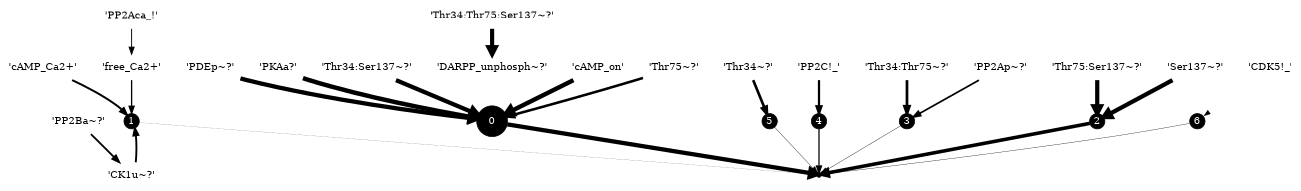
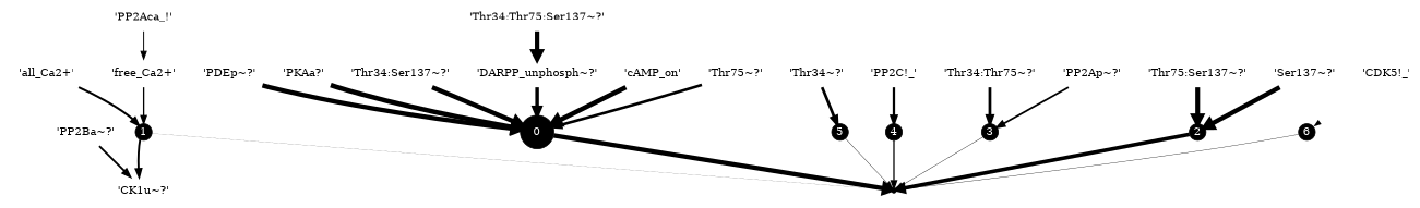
  strict digraph {
    node [fontcolor=black shape=none]
    edge [penwidth=5.98]
    n1 [fillcolor=black fontcolor=white height=0.04 label=3 margin="0,0" shape=circle style=filled]
    n2_0 [height=0.08 shape=point fontcolor=""]
    n3 [label="'Ser137~?'"]
    n4 [fillcolor=black fontcolor=white height=0.11 label=2 margin="0,0" shape=circle style=filled]
    n5 [label="'PP2Aca_!'"]
    n6 [label="'free_Ca2+'"]
    n7 [fillcolor=black fontcolor=white height=0.14 label=1 margin="0,0" shape=circle style=filled]
    n8 [label="'Thr34:Thr75~?'"]
    n9 [fillcolor=black fontcolor=white height=-0.03 label=6 margin="0,0" shape=circle style=filled]
    n10 [label="'PDEp~?'"]
    n11 [fillcolor=black fontcolor=white height=0.60 label=0 margin="0,0" shape=circle style=filled]
    n12 [label="'PKAa?'"]
    n13 [label="'Thr75:Ser137~?'"]
    n14 [label="'Thr34:Ser137~?'"]
    n15 [fillcolor=black fontcolor=white height=-0.00 label=5 margin="0,0" shape=circle style=filled]
    n16 [label="'DARPP_unphosph~?'"]
    n17 [label="'CDK5!_'"]
    n18 [label="'cAMP_on'"]
    n19 [label="'Thr34:Thr75:Ser137~?'"]
    n20 [fillcolor=black fontcolor=white height=0.00 label=4 margin="0,0" shape=circle style=filled]
    n21 [label="'Thr75~?'"]
    n22 [label="'CK1u~?'"]
    n23 [label="'PP2C!_'"]
    n24 [label="'Thr34~?'"]
    n25 [label="'PP2Ap~?'"]
    n26 [label="'PP2Ba~?'"]
-   n27 [label="'cAMP_Ca2+'"]
+   n27 [label="'all_Ca2+'"]
    n1 -> n2_0 [penwidth=0.52]
    n3 -> n4
    n4 -> n2_0 [penwidth=4.99]
    n5 -> n6 [penwidth=1.32]
    n6 -> n7 [penwidth=1.81]
    n7 -> n2_0 [penwidth=0.15]
    n8 -> n1 [penwidth=3.79]
    n9 -> n2_0 [penwidth=0.47]
    n10 -> n11 [penwidth=5.99]
    n11 -> n2_0
    n12 -> n11 [penwidth=6.27]
    n13 -> n4 [penwidth=5.86]
    n14 -> n11 [penwidth=5.99]
    n15 -> n2_0 [penwidth=0.49]
+   n16 -> n11 [penwidth=4.76]
    n17 -> n9 [penwidth=0.00]
    n18 -> n11 [penwidth=6.18]
    n19 -> n16 [penwidth=5.80]
    n20 -> n2_0 [penwidth=1.77]
    n21 -> n11 [penwidth=3.60]
-   n22 -> n7 [penwidth=2.64]
+   n7 -> n22 [penwidth=2.64]
    n23 -> n20 [penwidth=3.13]
    n24 -> n15 [penwidth=3.73]
    n25 -> n1 [penwidth=2.40]
    n26 -> n22 [penwidth=2.56]
    n27 -> n7 [penwidth=2.77]
  }
